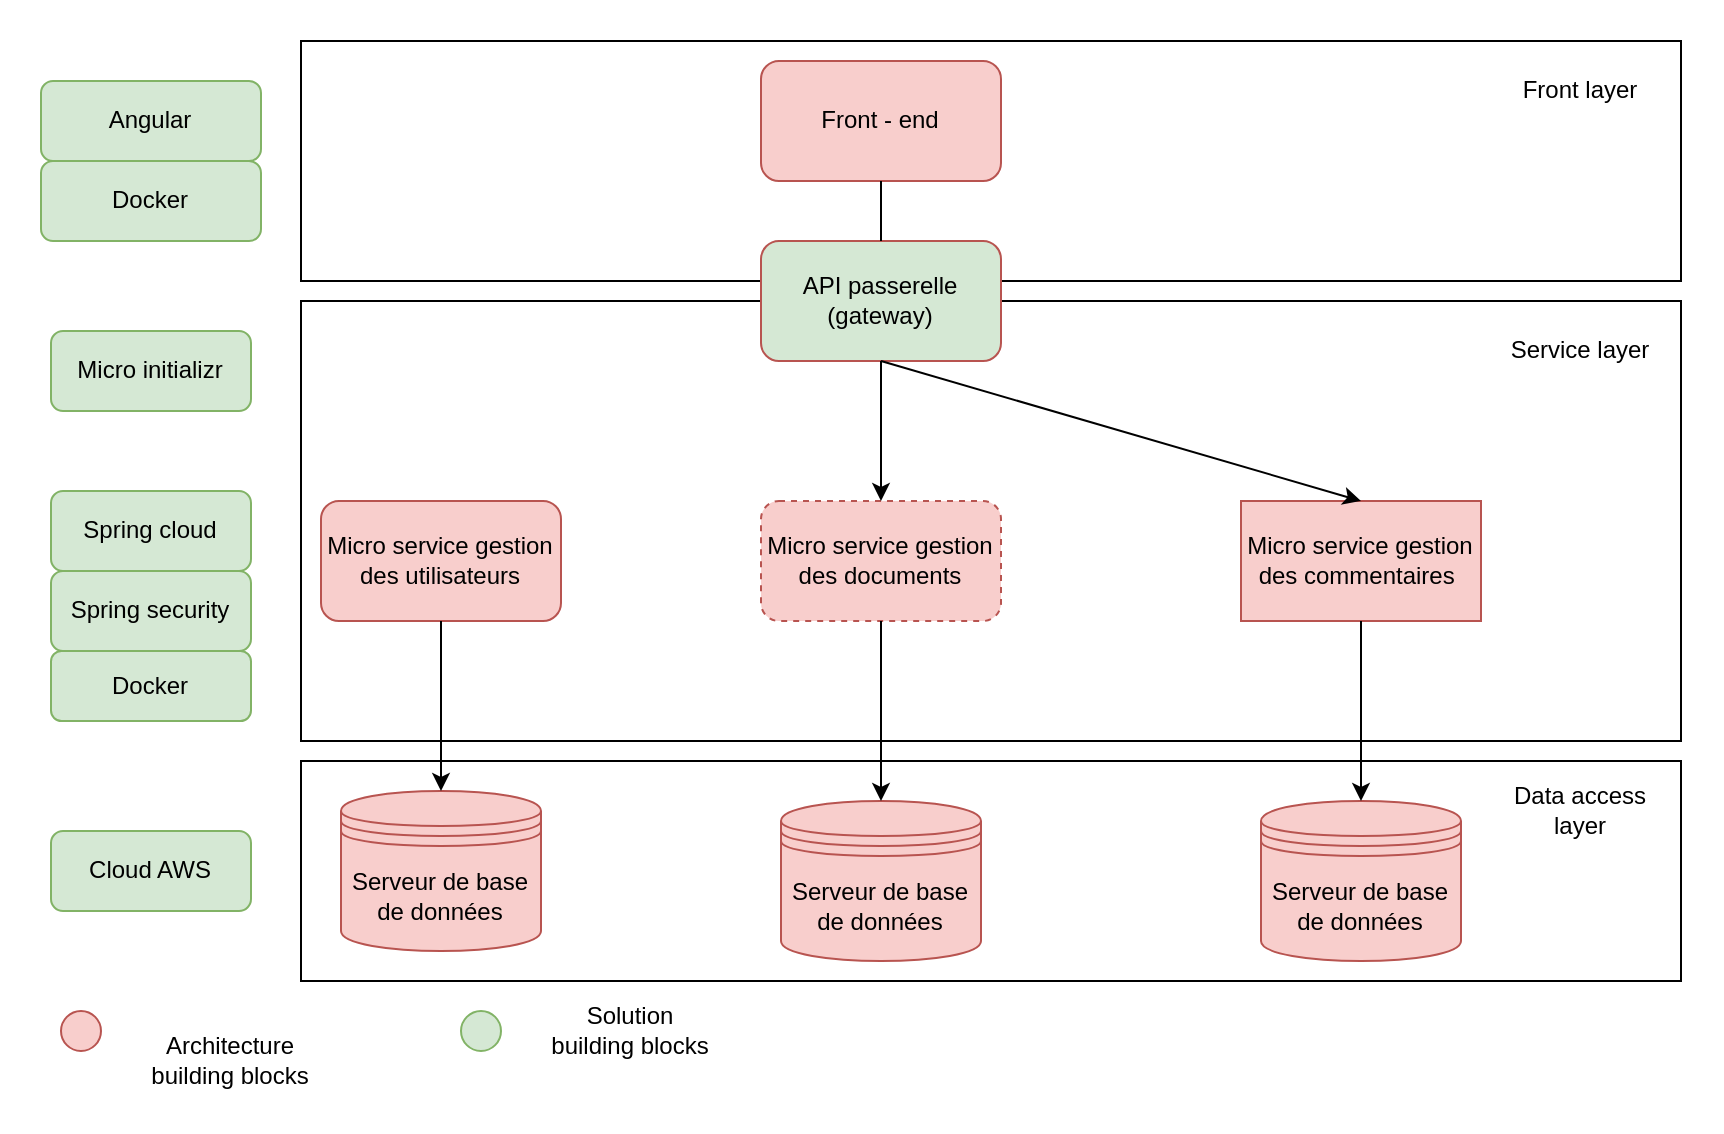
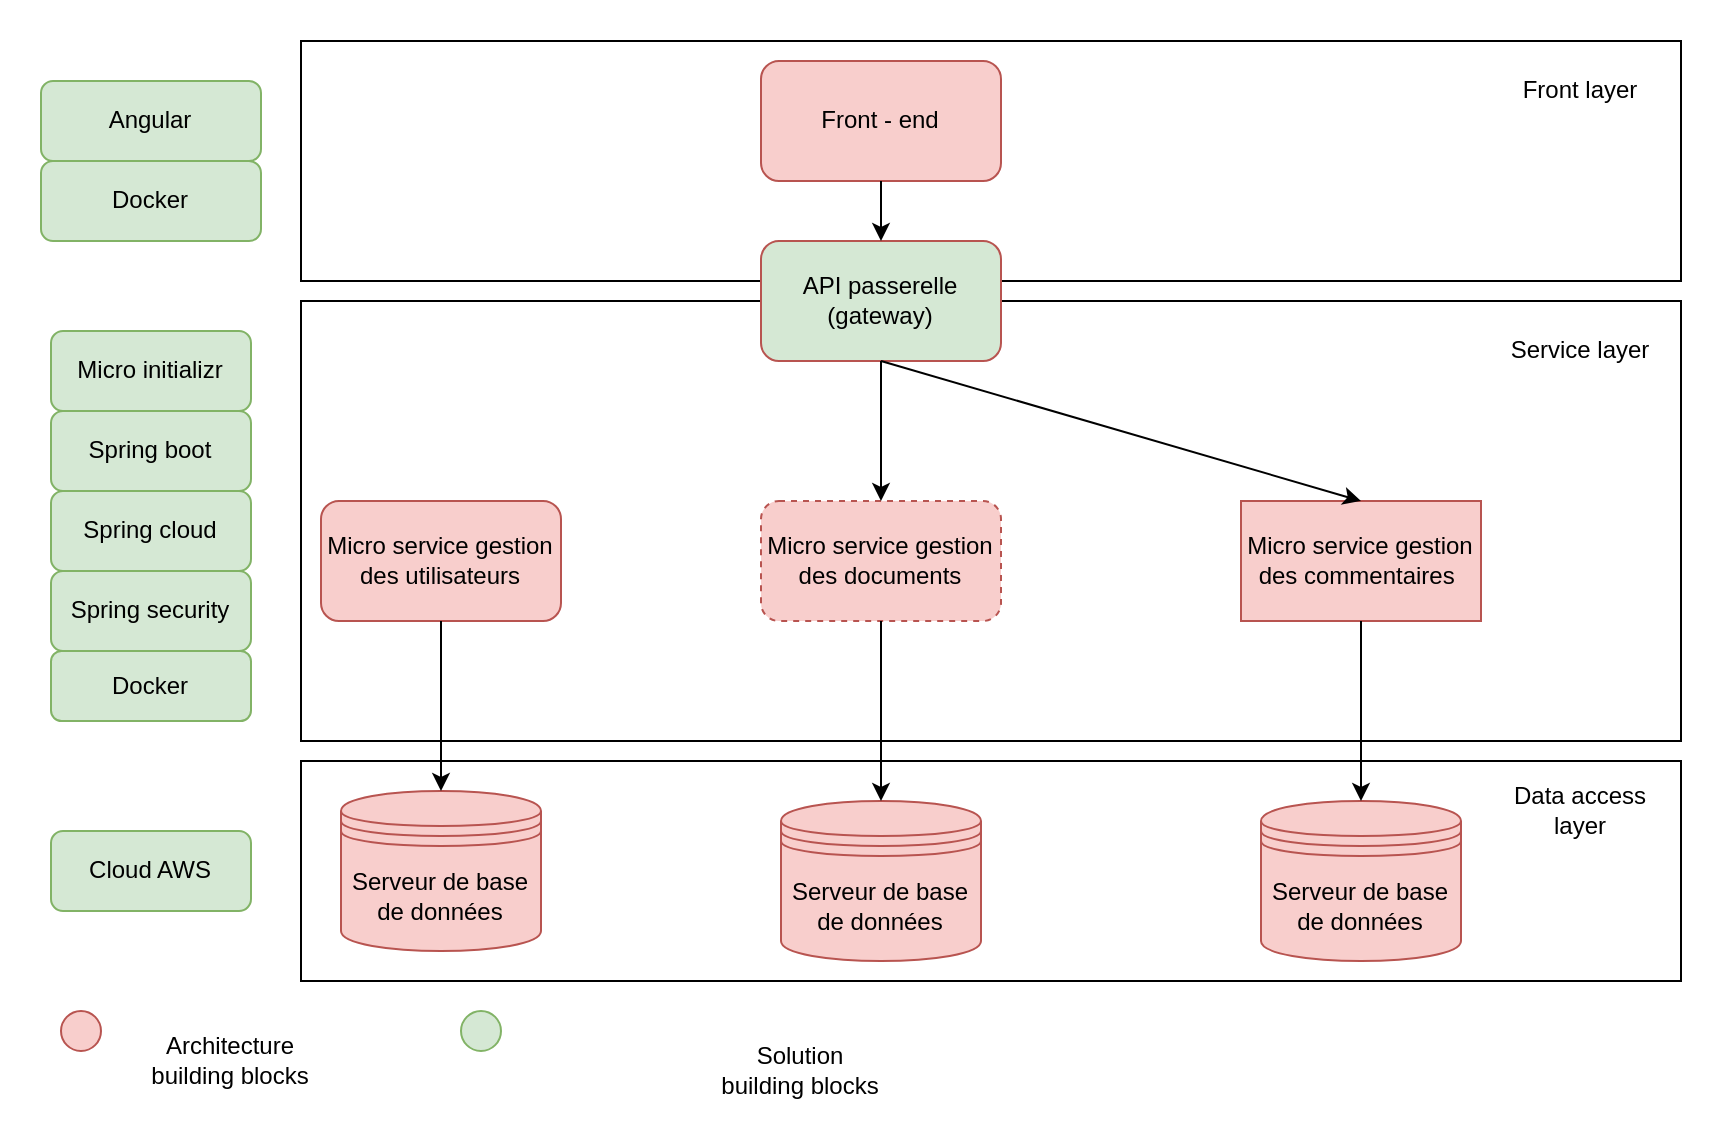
  <mxCell id="0" />
  <mxCell id="1" parent="0" />
  <mxCell id="2" value="" style="rounded=0;whiteSpace=wrap;html=1;" parent="1" vertex="1"><mxGeometry x="150" y="20" width="690" height="120" as="geometry" /></mxCell>
  <mxCell id="3" value="" style="rounded=0;whiteSpace=wrap;html=1;" parent="1" vertex="1"><mxGeometry x="150" y="150" width="690" height="220" as="geometry" /></mxCell>
  <mxCell id="4" value="" style="rounded=0;whiteSpace=wrap;html=1;" parent="1" vertex="1"><mxGeometry x="150" y="380" width="690" height="110" as="geometry" /></mxCell>
  <mxCell id="5" value="API passerelle (gateway)" style="rounded=1;whiteSpace=wrap;html=1;fillColor=#d5e8d4;strokeColor=#b85450;" parent="1" vertex="1"><mxGeometry x="380" y="120" width="120" height="60" as="geometry" /></mxCell>
  <mxCell id="6" value="&lt;div&gt;Micro service gestion des utilisateurs&lt;br&gt;&lt;/div&gt;" style="rounded=1;whiteSpace=wrap;html=1;fillColor=#f8cecc;strokeColor=#b85450;" parent="1" vertex="1"><mxGeometry x="160" y="250" width="120" height="60" as="geometry" /></mxCell>
  <mxCell id="7" value="&lt;div&gt;Micro service gestion des documents&lt;br&gt;&lt;/div&gt;" style="rounded=1;whiteSpace=wrap;html=1;fillColor=#f8cecc;strokeColor=#b85450;dashed=1;" parent="1" vertex="1"><mxGeometry x="380" y="250" width="120" height="60" as="geometry" /></mxCell>
  <mxCell id="8" value="&lt;div&gt;Micro service gestion des commentaires&amp;nbsp; &lt;br&gt;&lt;/div&gt;" style="whiteSpace=wrap;html=1;fillColor=#f8cecc;strokeColor=#b85450;rounded=0;" parent="1" vertex="1"><mxGeometry x="620" y="250" width="120" height="60" as="geometry" /></mxCell>
  <mxCell id="9" value="" style="endArrow=classic;html=1;rounded=0;entryX=0.5;entryY=0;entryDx=0;entryDy=0;exitX=0.5;exitY=1;exitDx=0;exitDy=0;" parent="1" source="5" target="7" edge="1"><mxGeometry width="50" height="50" relative="1" as="geometry"><mxPoint x="330" y="360" as="sourcePoint" /><mxPoint x="380" y="310" as="targetPoint" /></mxGeometry></mxCell>
  <mxCell id="10" value="Serveur de base de données " style="shape=datastore;whiteSpace=wrap;html=1;fillColor=#f8cecc;strokeColor=#b85450;" parent="1" vertex="1"><mxGeometry x="170" y="395" width="100" height="80" as="geometry" /></mxCell>
  <mxCell id="11" value="Serveur de base de données " style="shape=datastore;whiteSpace=wrap;html=1;fillColor=#f8cecc;strokeColor=#b85450;" parent="1" vertex="1"><mxGeometry x="390" y="400" width="100" height="80" as="geometry" /></mxCell>
  <mxCell id="12" value="Serveur de base de données " style="shape=datastore;whiteSpace=wrap;html=1;fillColor=#f8cecc;strokeColor=#b85450;" parent="1" vertex="1"><mxGeometry x="630" y="400" width="100" height="80" as="geometry" /></mxCell>
  <mxCell id="13" value="Front - end" style="rounded=1;whiteSpace=wrap;html=1;fillColor=#f8cecc;strokeColor=#b85450;" parent="1" vertex="1"><mxGeometry x="380" y="30" width="120" height="60" as="geometry" /></mxCell>
- <mxCell id="14" value="" style="endArrow=none;html=1;rounded=0;entryX=0.5;entryY=0;entryDx=0;entryDy=0;exitX=0.5;exitY=1;exitDx=0;exitDy=0;" parent="1" source="13" target="5" edge="1"><mxGeometry width="50" height="50" relative="1" as="geometry"><mxPoint x="330" y="210" as="sourcePoint" /><mxPoint x="380" y="160" as="targetPoint" /></mxGeometry></mxCell>
+ <mxCell id="14" value="" style="endArrow=classic;html=1;rounded=0;entryX=0.5;entryY=0;entryDx=0;entryDy=0;exitX=0.5;exitY=1;exitDx=0;exitDy=0;" parent="1" source="13" target="5" edge="1"><mxGeometry width="50" height="50" relative="1" as="geometry"><mxPoint x="330" y="210" as="sourcePoint" /><mxPoint x="380" y="160" as="targetPoint" /></mxGeometry></mxCell>
  <mxCell id="15" value="" style="endArrow=classic;html=1;rounded=0;entryX=0.5;entryY=0;entryDx=0;entryDy=0;exitX=0.5;exitY=1;exitDx=0;exitDy=0;" parent="1" source="6" target="10" edge="1"><mxGeometry width="50" height="50" relative="1" as="geometry"><mxPoint x="330" y="300" as="sourcePoint" /><mxPoint x="380" y="250" as="targetPoint" /></mxGeometry></mxCell>
  <mxCell id="16" value="" style="endArrow=classic;html=1;rounded=0;entryX=0.5;entryY=0;entryDx=0;entryDy=0;exitX=0.5;exitY=1;exitDx=0;exitDy=0;" parent="1" source="7" target="11" edge="1"><mxGeometry width="50" height="50" relative="1" as="geometry"><mxPoint x="359.5" y="320" as="sourcePoint" /><mxPoint x="359.5" y="360" as="targetPoint" /></mxGeometry></mxCell>
  <mxCell id="17" value="" style="endArrow=classic;html=1;rounded=0;entryX=0.5;entryY=0;entryDx=0;entryDy=0;exitX=0.5;exitY=1;exitDx=0;exitDy=0;" parent="1" source="8" target="12" edge="1"><mxGeometry width="50" height="50" relative="1" as="geometry"><mxPoint x="540" y="320" as="sourcePoint" /><mxPoint x="540" y="360" as="targetPoint" /></mxGeometry></mxCell>
  <mxCell id="18" value="" style="endArrow=classic;html=1;rounded=0;entryX=0.5;entryY=0;entryDx=0;entryDy=0;exitX=0.5;exitY=1;exitDx=0;exitDy=0;" parent="1" source="5" target="8" edge="1"><mxGeometry width="50" height="50" relative="1" as="geometry"><mxPoint x="360" y="210" as="sourcePoint" /><mxPoint x="410" y="160" as="targetPoint" /></mxGeometry></mxCell>
  <mxCell id="19" value="Service layer" style="text;html=1;strokeColor=none;fillColor=none;align=center;verticalAlign=middle;whiteSpace=wrap;rounded=0;" parent="1" vertex="1"><mxGeometry x="750" y="160" width="80" height="30" as="geometry" /></mxCell>
  <mxCell id="20" value="Front layer" style="text;html=1;strokeColor=none;fillColor=none;align=center;verticalAlign=middle;whiteSpace=wrap;rounded=0;" parent="1" vertex="1"><mxGeometry x="760" y="30" width="60" height="30" as="geometry" /></mxCell>
  <mxCell id="21" value="Data access layer" style="text;html=1;strokeColor=none;fillColor=none;align=center;verticalAlign=middle;whiteSpace=wrap;rounded=0;" parent="1" vertex="1"><mxGeometry x="750" y="390" width="80" height="30" as="geometry" /></mxCell>
  <mxCell id="22" value="" style="ellipse;whiteSpace=wrap;html=1;aspect=fixed;fillColor=#f8cecc;strokeColor=#b85450;" parent="1" vertex="1"><mxGeometry x="30" y="505" width="20" height="20" as="geometry" /></mxCell>
  <mxCell id="23" value="Architecture building blocks" style="text;html=1;strokeColor=none;fillColor=none;align=center;verticalAlign=middle;whiteSpace=wrap;rounded=0;" parent="1" vertex="1"><mxGeometry x="70" y="515" width="90" height="30" as="geometry" /></mxCell>
  <mxCell id="24" value="" style="ellipse;whiteSpace=wrap;html=1;aspect=fixed;fillColor=#d5e8d4;strokeColor=#82b366;" parent="1" vertex="1"><mxGeometry x="230" y="505" width="20" height="20" as="geometry" /></mxCell>
- <mxCell id="25" value="Solution building blocks" style="text;html=1;strokeColor=none;fillColor=none;align=center;verticalAlign=middle;whiteSpace=wrap;rounded=0;" parent="1" vertex="1"><mxGeometry x="270" y="500" width="90" height="30" as="geometry" /></mxCell>
+ <mxCell id="25" value="Solution building blocks" style="text;html=1;strokeColor=none;fillColor=none;align=center;verticalAlign=middle;whiteSpace=wrap;rounded=0;" parent="1" vertex="1"><mxGeometry x="355" y="520" width="90" height="30" as="geometry" /></mxCell>
  <mxCell id="26" value="Angular" style="rounded=1;whiteSpace=wrap;html=1;fillColor=#d5e8d4;strokeColor=#82b366;" parent="1" vertex="1"><mxGeometry x="20" y="40" width="110" height="40" as="geometry" /></mxCell>
  <mxCell id="27" value="Spring cloud" style="rounded=1;whiteSpace=wrap;html=1;fillColor=#d5e8d4;strokeColor=#82b366;" parent="1" vertex="1"><mxGeometry x="25" y="245" width="100" height="40" as="geometry" /></mxCell>
+ <mxCell id="28" value="Spring boot" style="rounded=1;whiteSpace=wrap;html=1;fillColor=#d5e8d4;strokeColor=#82b366;" parent="1" vertex="1"><mxGeometry x="25" y="205" width="100" height="40" as="geometry" /></mxCell>
  <mxCell id="29" value="Cloud AWS" style="rounded=1;whiteSpace=wrap;html=1;fillColor=#d5e8d4;strokeColor=#82b366;" parent="1" vertex="1"><mxGeometry x="25" y="415" width="100" height="40" as="geometry" /></mxCell>
  <mxCell id="30" value="Spring security" style="rounded=1;whiteSpace=wrap;html=1;fillColor=#d5e8d4;strokeColor=#82b366;" parent="1" vertex="1"><mxGeometry x="25" y="285" width="100" height="40" as="geometry" /></mxCell>
  <mxCell id="31" value="Micro initializr" style="rounded=1;whiteSpace=wrap;html=1;fillColor=#d5e8d4;strokeColor=#82b366;" parent="1" vertex="1"><mxGeometry x="25" y="165" width="100" height="40" as="geometry" /></mxCell>
  <mxCell id="32" value="Docker" style="rounded=1;whiteSpace=wrap;html=1;fillColor=#d5e8d4;strokeColor=#82b366;" parent="1" vertex="1"><mxGeometry x="20" y="80" width="110" height="40" as="geometry" /></mxCell>
  <mxCell id="33" value="Docker" style="rounded=1;whiteSpace=wrap;html=1;fillColor=#d5e8d4;strokeColor=#82b366;" parent="1" vertex="1"><mxGeometry x="25" y="325" width="100" height="35" as="geometry" /></mxCell>
